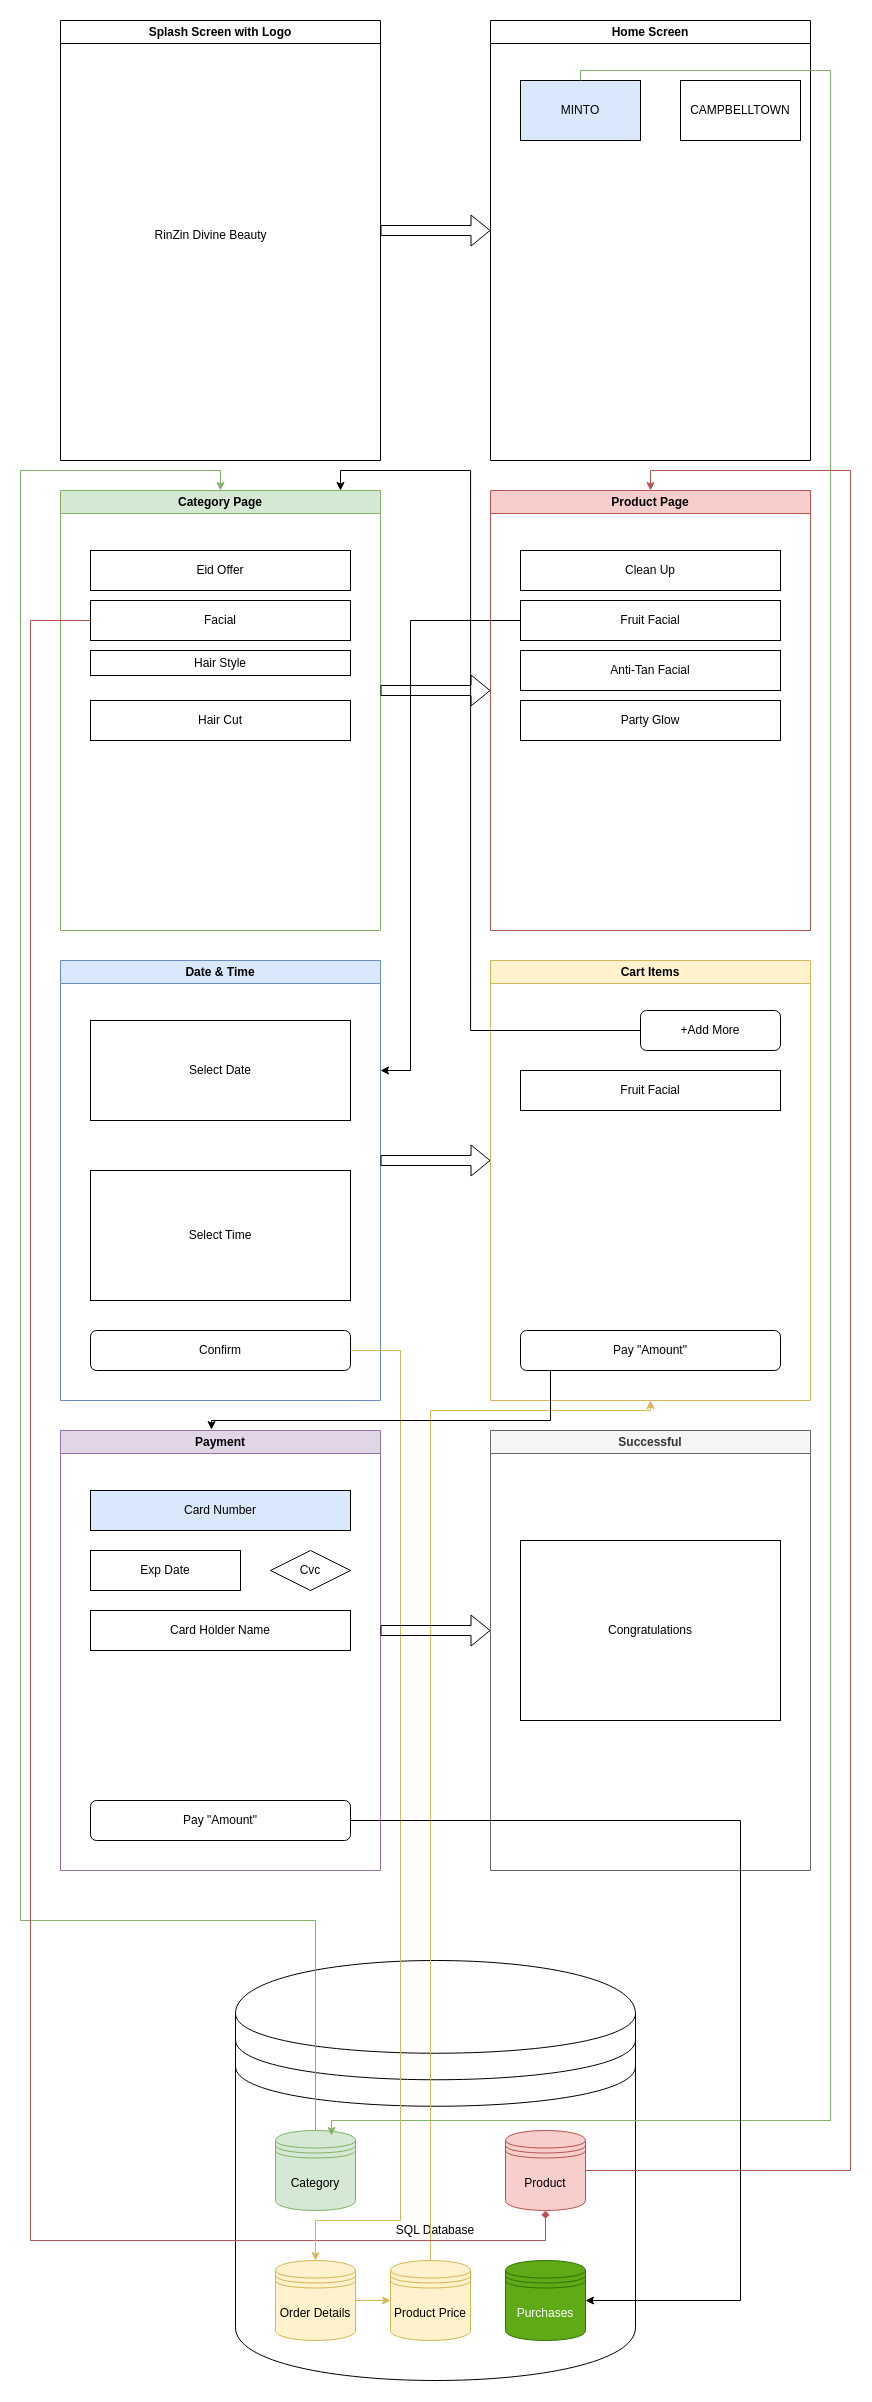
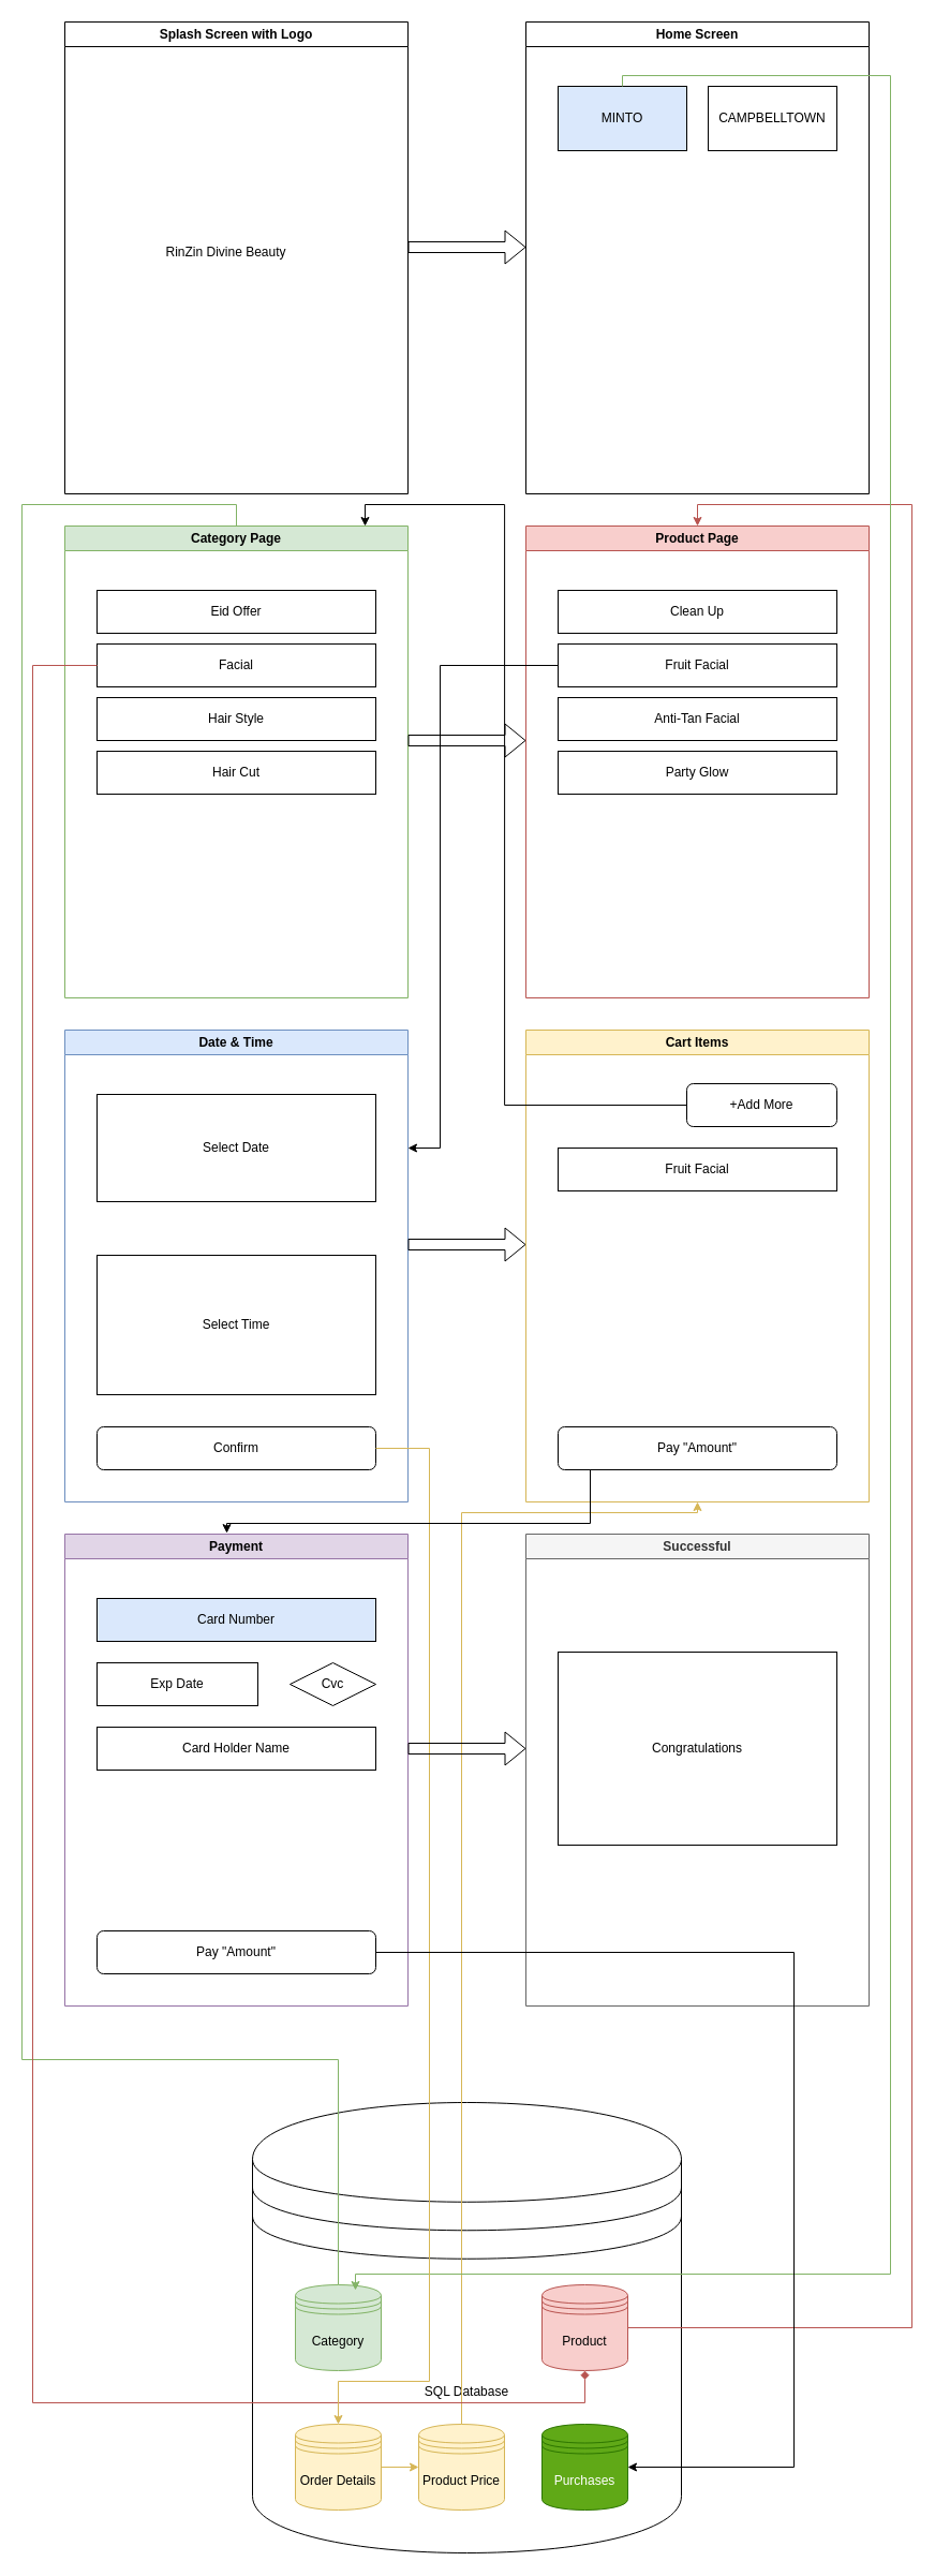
  <mxCell id="0" />
  <mxCell id="1" parent="0" />
  <mxCell id="2" value="SQL Database&lt;div&gt;&lt;br&gt;&lt;/div&gt;" style="shape=datastore;whiteSpace=wrap;html=1;" vertex="1" parent="1"><mxGeometry x="235" y="1960" width="400" height="420" as="geometry" /></mxCell>
- <mxCell id="3" style="edgeStyle=orthogonalEdgeStyle;rounded=0;orthogonalLoop=1;jettySize=auto;html=1;entryX=0.5;entryY=0;entryDx=0;entryDy=0;fillColor=#d5e8d4;strokeColor=#82b366;" edge="1" parent="1" source="4" target="17"><mxGeometry relative="1" as="geometry"><Array as="points"><mxPoint x="20" y="1920" /><mxPoint x="20" y="470" /><mxPoint x="220" y="470" /></Array></mxGeometry></mxCell>
+ <mxCell id="3" style="edgeStyle=orthogonalEdgeStyle;rounded=0;orthogonalLoop=1;jettySize=auto;html=1;entryX=0.5;entryY=0;entryDx=0;entryDy=0;fillColor=#d5e8d4;strokeColor=#82b366;endArrow=none;" edge="1" parent="1" source="4" target="17"><mxGeometry relative="1" as="geometry"><Array as="points"><mxPoint x="20" y="1920" /><mxPoint x="20" y="470" /><mxPoint x="220" y="470" /></Array></mxGeometry></mxCell>
  <mxCell id="4" value="Category" style="shape=datastore;whiteSpace=wrap;html=1;fillColor=#d5e8d4;strokeColor=#82b366;" vertex="1" parent="1"><mxGeometry x="275" y="2130" width="80" height="80" as="geometry" /></mxCell>
  <mxCell id="5" style="edgeStyle=orthogonalEdgeStyle;rounded=0;orthogonalLoop=1;jettySize=auto;html=1;entryX=0.5;entryY=0;entryDx=0;entryDy=0;fillColor=#f8cecc;strokeColor=#b85450;" edge="1" parent="1" source="6" target="23"><mxGeometry relative="1" as="geometry"><Array as="points"><mxPoint x="850" y="2170" /><mxPoint x="850" y="470" /><mxPoint x="650" y="470" /></Array></mxGeometry></mxCell>
  <mxCell id="6" value="Product" style="shape=datastore;whiteSpace=wrap;html=1;fillColor=#f8cecc;strokeColor=#b85450;" vertex="1" parent="1"><mxGeometry x="505" y="2130" width="80" height="80" as="geometry" /></mxCell>
  <mxCell id="7" style="edgeStyle=orthogonalEdgeStyle;rounded=0;orthogonalLoop=1;jettySize=auto;html=1;exitX=0.5;exitY=1;exitDx=0;exitDy=0;entryX=0.5;entryY=1;entryDx=0;entryDy=0;fillColor=#fff2cc;strokeColor=#d6b656;" edge="1" parent="1" source="42" target="33"><mxGeometry relative="1" as="geometry"><Array as="points"><mxPoint x="430" y="1410" /><mxPoint x="650" y="1410" /></Array></mxGeometry></mxCell>
  <mxCell id="8" style="edgeStyle=orthogonalEdgeStyle;rounded=0;orthogonalLoop=1;jettySize=auto;html=1;entryX=0;entryY=0.5;entryDx=0;entryDy=0;fillColor=#fff2cc;strokeColor=#d6b656;" edge="1" parent="1" source="9" target="42"><mxGeometry relative="1" as="geometry" /></mxCell>
  <mxCell id="9" value="Order Details" style="shape=datastore;whiteSpace=wrap;html=1;fillColor=#fff2cc;strokeColor=#d6b656;" vertex="1" parent="1"><mxGeometry x="275" y="2260" width="80" height="80" as="geometry" /></mxCell>
  <mxCell id="10" value="Splash Screen with Logo" style="swimlane;whiteSpace=wrap;html=1;" vertex="1" parent="1"><mxGeometry x="60" y="20" width="320" height="440" as="geometry" /></mxCell>
  <mxCell id="11" value="RinZin Divine Beauty" style="text;html=1;align=center;verticalAlign=middle;resizable=0;points=[];autosize=1;strokeColor=none;fillColor=none;" vertex="1" parent="10"><mxGeometry x="80" y="200" width="140" height="30" as="geometry" /></mxCell>
  <mxCell id="12" value="Home Screen" style="swimlane;whiteSpace=wrap;html=1;" vertex="1" parent="1"><mxGeometry x="490" y="20" width="320" height="440" as="geometry" /></mxCell>
  <mxCell id="13" value="MINTO" style="whiteSpace=wrap;html=1;fillColor=#dae8fc;" vertex="1" parent="12"><mxGeometry x="30" y="60" width="120" height="60" as="geometry" /></mxCell>
- <mxCell id="14" value="CAMPBELLTOWN" style="whiteSpace=wrap;html=1;" vertex="1" parent="12"><mxGeometry x="190" y="60" width="120" height="60" as="geometry" /></mxCell>
+ <mxCell id="14" value="CAMPBELLTOWN" style="whiteSpace=wrap;html=1;" vertex="1" parent="12"><mxGeometry x="170" y="60" width="120" height="60" as="geometry" /></mxCell>
  <mxCell id="15" value="" style="shape=flexArrow;endArrow=classic;html=1;rounded=0;" edge="1" parent="1"><mxGeometry width="50" height="50" relative="1" as="geometry"><mxPoint x="380" y="230" as="sourcePoint" /><mxPoint x="490" y="230" as="targetPoint" /></mxGeometry></mxCell>
  <mxCell id="16" style="edgeStyle=orthogonalEdgeStyle;rounded=0;orthogonalLoop=1;jettySize=auto;html=1;fillColor=#d5e8d4;strokeColor=#82b366;entryX=0.7;entryY=0.063;entryDx=0;entryDy=0;entryPerimeter=0;" edge="1" parent="1" source="13" target="4"><mxGeometry relative="1" as="geometry"><mxPoint x="330" y="1880" as="targetPoint" /><Array as="points"><mxPoint x="580" y="70" /><mxPoint x="830" y="70" /><mxPoint x="830" y="2120" /><mxPoint x="331" y="2120" /></Array></mxGeometry></mxCell>
  <mxCell id="17" value="Category Page" style="swimlane;whiteSpace=wrap;html=1;fillColor=#d5e8d4;strokeColor=#82b366;" vertex="1" parent="1"><mxGeometry x="60" y="490" width="320" height="440" as="geometry" /></mxCell>
  <mxCell id="18" value="Eid Offer" style="whiteSpace=wrap;html=1;" vertex="1" parent="17"><mxGeometry x="30" y="60" width="260" height="40" as="geometry" /></mxCell>
  <mxCell id="19" value="Hair Cut" style="whiteSpace=wrap;html=1;" vertex="1" parent="17"><mxGeometry x="30" y="210" width="260" height="40" as="geometry" /></mxCell>
- <mxCell id="20" value="Hair Style" style="whiteSpace=wrap;html=1;" vertex="1" parent="17"><mxGeometry x="30" y="160" width="260" height="25" as="geometry" /></mxCell>
+ <mxCell id="20" value="Hair Style" style="whiteSpace=wrap;html=1;" vertex="1" parent="17"><mxGeometry x="30" y="160" width="260" height="40" as="geometry" /></mxCell>
  <mxCell id="21" value="Facial" style="whiteSpace=wrap;html=1;" vertex="1" parent="17"><mxGeometry x="30" y="110" width="260" height="40" as="geometry" /></mxCell>
  <mxCell id="22" style="edgeStyle=orthogonalEdgeStyle;rounded=0;orthogonalLoop=1;jettySize=auto;html=1;fillColor=#f8cecc;strokeColor=#b85450;entryX=0.5;entryY=1;entryDx=0;entryDy=0;endArrow=diamond;" edge="1" parent="1" source="21" target="6"><mxGeometry relative="1" as="geometry"><mxPoint x="560" y="1960" as="targetPoint" /><Array as="points"><mxPoint x="30" y="620" /><mxPoint x="30" y="2240" /><mxPoint x="545" y="2240" /></Array></mxGeometry></mxCell>
  <mxCell id="23" value="Product Page" style="swimlane;whiteSpace=wrap;html=1;fillColor=#f8cecc;strokeColor=#b85450;" vertex="1" parent="1"><mxGeometry x="490" y="490" width="320" height="440" as="geometry" /></mxCell>
  <mxCell id="24" value="Clean Up" style="whiteSpace=wrap;html=1;" vertex="1" parent="23"><mxGeometry x="30" y="60" width="260" height="40" as="geometry" /></mxCell>
  <mxCell id="25" value="Party Glow" style="whiteSpace=wrap;html=1;" vertex="1" parent="23"><mxGeometry x="30" y="210" width="260" height="40" as="geometry" /></mxCell>
  <mxCell id="26" value="Anti-Tan Facial" style="whiteSpace=wrap;html=1;" vertex="1" parent="23"><mxGeometry x="30" y="160" width="260" height="40" as="geometry" /></mxCell>
  <mxCell id="27" value="Fruit Facial" style="whiteSpace=wrap;html=1;" vertex="1" parent="23"><mxGeometry x="30" y="110" width="260" height="40" as="geometry" /></mxCell>
  <mxCell id="28" value="" style="shape=flexArrow;endArrow=classic;html=1;rounded=0;" edge="1" parent="1"><mxGeometry width="50" height="50" relative="1" as="geometry"><mxPoint x="380" y="690" as="sourcePoint" /><mxPoint x="490" y="690" as="targetPoint" /></mxGeometry></mxCell>
  <mxCell id="29" value="Date &amp;amp; Time" style="swimlane;whiteSpace=wrap;html=1;fillColor=#dae8fc;strokeColor=#6c8ebf;" vertex="1" parent="1"><mxGeometry x="60" y="960" width="320" height="440" as="geometry" /></mxCell>
  <mxCell id="30" value="Select Date" style="whiteSpace=wrap;html=1;" vertex="1" parent="29"><mxGeometry x="30" y="60" width="260" height="100" as="geometry" /></mxCell>
  <mxCell id="31" value="Select Time" style="whiteSpace=wrap;html=1;" vertex="1" parent="29"><mxGeometry x="30" y="210" width="260" height="130" as="geometry" /></mxCell>
  <mxCell id="32" value="Confirm" style="rounded=1;whiteSpace=wrap;html=1;" vertex="1" parent="29"><mxGeometry x="30" y="370" width="260" height="40" as="geometry" /></mxCell>
  <mxCell id="33" value="Cart Items" style="swimlane;whiteSpace=wrap;html=1;fillColor=#fff2cc;strokeColor=#d6b656;" vertex="1" parent="1"><mxGeometry x="490" y="960" width="320" height="440" as="geometry" /></mxCell>
  <mxCell id="34" value="Fruit Facial" style="whiteSpace=wrap;html=1;" vertex="1" parent="33"><mxGeometry x="30" y="110" width="260" height="40" as="geometry" /></mxCell>
  <mxCell id="35" value="+Add More" style="rounded=1;whiteSpace=wrap;html=1;" vertex="1" parent="33"><mxGeometry x="150" y="50" width="140" height="40" as="geometry" /></mxCell>
  <mxCell id="36" value="Pay &quot;Amount&quot;" style="rounded=1;whiteSpace=wrap;html=1;" vertex="1" parent="33"><mxGeometry x="30" y="370" width="260" height="40" as="geometry" /></mxCell>
  <mxCell id="37" value="" style="shape=flexArrow;endArrow=classic;html=1;rounded=0;" edge="1" parent="1"><mxGeometry width="50" height="50" relative="1" as="geometry"><mxPoint x="380" y="1160" as="sourcePoint" /><mxPoint x="490" y="1160" as="targetPoint" /></mxGeometry></mxCell>
  <mxCell id="38" value="Purchases" style="shape=datastore;whiteSpace=wrap;html=1;fillColor=#60a917;fontColor=#ffffff;strokeColor=#2D7600;" vertex="1" parent="1"><mxGeometry x="505" y="2260" width="80" height="80" as="geometry" /></mxCell>
  <mxCell id="39" style="edgeStyle=orthogonalEdgeStyle;rounded=0;orthogonalLoop=1;jettySize=auto;html=1;entryX=0.5;entryY=0;entryDx=0;entryDy=0;fillColor=#fff2cc;strokeColor=#d6b656;" edge="1" parent="1" source="32" target="9"><mxGeometry relative="1" as="geometry"><Array as="points"><mxPoint x="400" y="1350" /><mxPoint x="400" y="2220" /><mxPoint x="315" y="2220" /></Array></mxGeometry></mxCell>
  <mxCell id="40" style="edgeStyle=orthogonalEdgeStyle;rounded=0;orthogonalLoop=1;jettySize=auto;html=1;entryX=0.781;entryY=0;entryDx=0;entryDy=0;entryPerimeter=0;" edge="1" parent="1"><mxGeometry relative="1" as="geometry"><mxPoint x="640" y="1030" as="sourcePoint" /><mxPoint x="340.02" y="490" as="targetPoint" /><Array as="points"><mxPoint x="470.1" y="1030" /><mxPoint x="470.1" y="470" /><mxPoint x="340.1" y="470" /></Array></mxGeometry></mxCell>
  <mxCell id="41" style="edgeStyle=orthogonalEdgeStyle;rounded=0;orthogonalLoop=1;jettySize=auto;html=1;entryX=1;entryY=0.25;entryDx=0;entryDy=0;" edge="1" parent="1" source="27" target="29"><mxGeometry relative="1" as="geometry"><Array as="points"><mxPoint x="410" y="620" /><mxPoint x="410" y="1070" /></Array></mxGeometry></mxCell>
  <mxCell id="42" value="Product Price" style="shape=datastore;whiteSpace=wrap;html=1;fillColor=#fff2cc;strokeColor=#d6b656;" vertex="1" parent="1"><mxGeometry x="390" y="2260" width="80" height="80" as="geometry" /></mxCell>
  <mxCell id="43" value="Payment" style="swimlane;whiteSpace=wrap;html=1;fillColor=#e1d5e7;strokeColor=#9673a6;" vertex="1" parent="1"><mxGeometry x="60" y="1430" width="320" height="440" as="geometry" /></mxCell>
  <mxCell id="44" value="Card Number" style="whiteSpace=wrap;html=1;fillColor=#dae8fc;" vertex="1" parent="43"><mxGeometry x="30" y="60" width="260" height="40" as="geometry" /></mxCell>
  <mxCell id="45" value="Exp Date" style="whiteSpace=wrap;html=1;" vertex="1" parent="43"><mxGeometry x="30" y="120" width="150" height="40" as="geometry" /></mxCell>
  <mxCell id="46" value="Pay &quot;Amount&quot;" style="rounded=1;whiteSpace=wrap;html=1;" vertex="1" parent="43"><mxGeometry x="30" y="370" width="260" height="40" as="geometry" /></mxCell>
  <mxCell id="47" value="Cvc" style="rhombus;whiteSpace=wrap;html=1;" vertex="1" parent="43"><mxGeometry x="210" y="120" width="80" height="40" as="geometry" /></mxCell>
  <mxCell id="48" value="Card Holder Name" style="whiteSpace=wrap;html=1;" vertex="1" parent="43"><mxGeometry x="30" y="180" width="260" height="40" as="geometry" /></mxCell>
  <mxCell id="49" value="Successful" style="swimlane;whiteSpace=wrap;html=1;fillColor=#f5f5f5;strokeColor=#666666;fontColor=#333333;" vertex="1" parent="1"><mxGeometry x="490" y="1430" width="320" height="440" as="geometry" /></mxCell>
  <mxCell id="50" value="Congratulations" style="whiteSpace=wrap;html=1;" vertex="1" parent="49"><mxGeometry x="30" y="110" width="260" height="180" as="geometry" /></mxCell>
  <mxCell id="51" value="" style="shape=flexArrow;endArrow=classic;html=1;rounded=0;" edge="1" parent="1"><mxGeometry width="50" height="50" relative="1" as="geometry"><mxPoint x="380" y="1630" as="sourcePoint" /><mxPoint x="490" y="1630" as="targetPoint" /></mxGeometry></mxCell>
  <mxCell id="52" style="edgeStyle=orthogonalEdgeStyle;rounded=0;orthogonalLoop=1;jettySize=auto;html=1;entryX=0.472;entryY=-0.002;entryDx=0;entryDy=0;entryPerimeter=0;" edge="1" parent="1" target="43"><mxGeometry relative="1" as="geometry"><mxPoint x="550" y="1370" as="sourcePoint" /><Array as="points"><mxPoint x="550" y="1420" /><mxPoint x="211" y="1420" /></Array></mxGeometry></mxCell>
  <mxCell id="53" style="edgeStyle=orthogonalEdgeStyle;rounded=0;orthogonalLoop=1;jettySize=auto;html=1;entryX=1;entryY=0.5;entryDx=0;entryDy=0;" edge="1" parent="1" source="46" target="38"><mxGeometry relative="1" as="geometry"><Array as="points"><mxPoint x="740" y="1820" /><mxPoint x="740" y="2300" /></Array></mxGeometry></mxCell>
